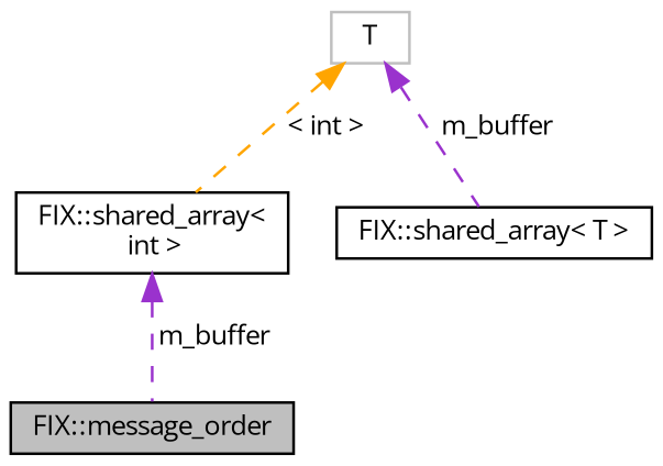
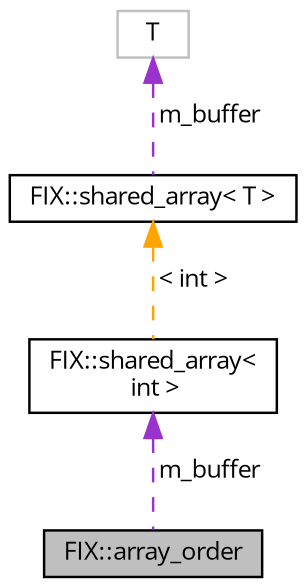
  digraph {
    fontname="Open Sans"
    node [color=black fillcolor=white fontname="Open Sans" fontsize=10 shape=record style=filled]
    edge [color=darkorchid3 dir=back fontname="Open Sans" fontsize=10 labelfontname=Helvetica labelfontsize=10 style=dashed]
-   n1 [fillcolor=grey75 fontcolor=black height=0.2 label="FIX::message_order" width=0.4]
+   n1 [fillcolor=grey75 fontcolor=black height=0.2 label="FIX::array_order" width=0.4]
    n2 [height=0.2 label="FIX::shared_array\<\l int \>" width=0.4]
    n3 [height=0.2 label="FIX::shared_array\< T \>" width=0.4]
    n4 [color=grey75 height=0.2 label=T width=0.4]
    n2 -> n1 [label=" m_buffer"]
-   n4 -> n2 [color=orange label=" \< int \>"]
+   n3 -> n2 [color=orange label=" \< int \>"]
    n4 -> n3 [label=" m_buffer"]
  }
